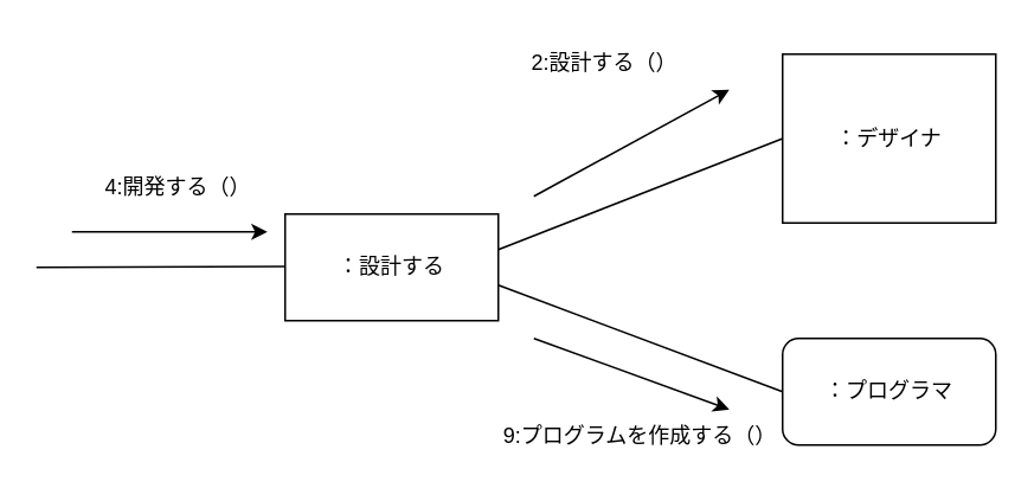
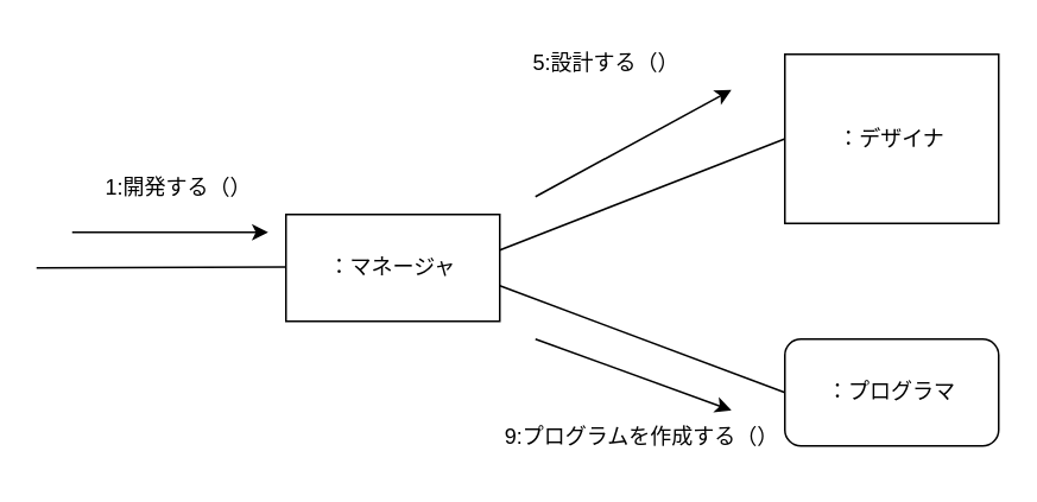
  <mxCell id="0" />
  <mxCell id="1" parent="0" />
- <mxCell id="2" value="：設計する" style="rounded=0;whiteSpace=wrap;html=1;" vertex="1" parent="1"><mxGeometry x="160" y="120" width="120" height="60" as="geometry" /></mxCell>
+ <mxCell id="2" value="：マネージャ" style="rounded=0;whiteSpace=wrap;html=1;" vertex="1" parent="1"><mxGeometry x="160" y="120" width="120" height="60" as="geometry" /></mxCell>
  <mxCell id="3" value="：デザイナ" style="rounded=0;whiteSpace=wrap;html=1;" vertex="1" parent="1"><mxGeometry x="440" y="30" width="120" height="95" as="geometry" /></mxCell>
  <mxCell id="4" value="：プログラマ" style="whiteSpace=wrap;html=1;rounded=1;" vertex="1" parent="1"><mxGeometry x="440" y="190" width="120" height="60" as="geometry" /></mxCell>
  <mxCell id="5" value="" style="endArrow=none;html=1;rounded=0;" edge="1" parent="1"><mxGeometry width="50" height="50" relative="1" as="geometry"><mxPoint x="20" y="150" as="sourcePoint" /><mxPoint x="160" y="149.5" as="targetPoint" /></mxGeometry></mxCell>
  <mxCell id="6" value="" style="endArrow=none;html=1;rounded=0;entryX=0;entryY=0.5;entryDx=0;entryDy=0;" edge="1" parent="1" target="3"><mxGeometry width="50" height="50" relative="1" as="geometry"><mxPoint x="280" y="140" as="sourcePoint" /><mxPoint x="330" y="90" as="targetPoint" /></mxGeometry></mxCell>
  <mxCell id="7" value="" style="endArrow=none;html=1;rounded=0;entryX=0;entryY=0.5;entryDx=0;entryDy=0;" edge="1" parent="1" target="4"><mxGeometry width="50" height="50" relative="1" as="geometry"><mxPoint x="280" y="160" as="sourcePoint" /><mxPoint x="330" y="110" as="targetPoint" /></mxGeometry></mxCell>
  <mxCell id="8" value="" style="endArrow=classic;html=1;rounded=0;" edge="1" parent="1"><mxGeometry width="50" height="50" relative="1" as="geometry"><mxPoint x="40" y="130" as="sourcePoint" /><mxPoint x="150" y="130" as="targetPoint" /></mxGeometry></mxCell>
- <mxCell id="9" value="4:開発する（）" style="text;html=1;strokeColor=none;fillColor=none;align=center;verticalAlign=middle;whiteSpace=wrap;rounded=0;" vertex="1" parent="1"><mxGeometry x="50" y="90" width="100" height="30" as="geometry" /></mxCell>
+ <mxCell id="9" value="1:開発する（）" style="text;html=1;strokeColor=none;fillColor=none;align=center;verticalAlign=middle;whiteSpace=wrap;rounded=0;" vertex="1" parent="1"><mxGeometry x="50" y="90" width="100" height="30" as="geometry" /></mxCell>
  <mxCell id="10" value="" style="endArrow=classic;html=1;rounded=0;" edge="1" parent="1"><mxGeometry width="50" height="50" relative="1" as="geometry"><mxPoint x="300" y="110" as="sourcePoint" /><mxPoint x="410" y="50" as="targetPoint" /></mxGeometry></mxCell>
  <mxCell id="11" value="" style="endArrow=classic;html=1;rounded=0;" edge="1" parent="1"><mxGeometry width="50" height="50" relative="1" as="geometry"><mxPoint x="300" y="190" as="sourcePoint" /><mxPoint x="410" y="230" as="targetPoint" /></mxGeometry></mxCell>
- <mxCell id="12" value="2:設計する（）" style="text;html=1;strokeColor=none;fillColor=none;align=center;verticalAlign=middle;whiteSpace=wrap;rounded=0;" vertex="1" parent="1"><mxGeometry x="280" y="20" width="120" height="30" as="geometry" /></mxCell>
+ <mxCell id="12" value="5:設計する（）" style="text;html=1;strokeColor=none;fillColor=none;align=center;verticalAlign=middle;whiteSpace=wrap;rounded=0;" vertex="1" parent="1"><mxGeometry x="280" y="20" width="120" height="30" as="geometry" /></mxCell>
  <mxCell id="13" value="9:プログラムを作成する（）" style="text;html=1;strokeColor=none;fillColor=none;align=center;verticalAlign=middle;whiteSpace=wrap;rounded=0;" vertex="1" parent="1"><mxGeometry x="280" y="230" width="160" height="30" as="geometry" /></mxCell>
